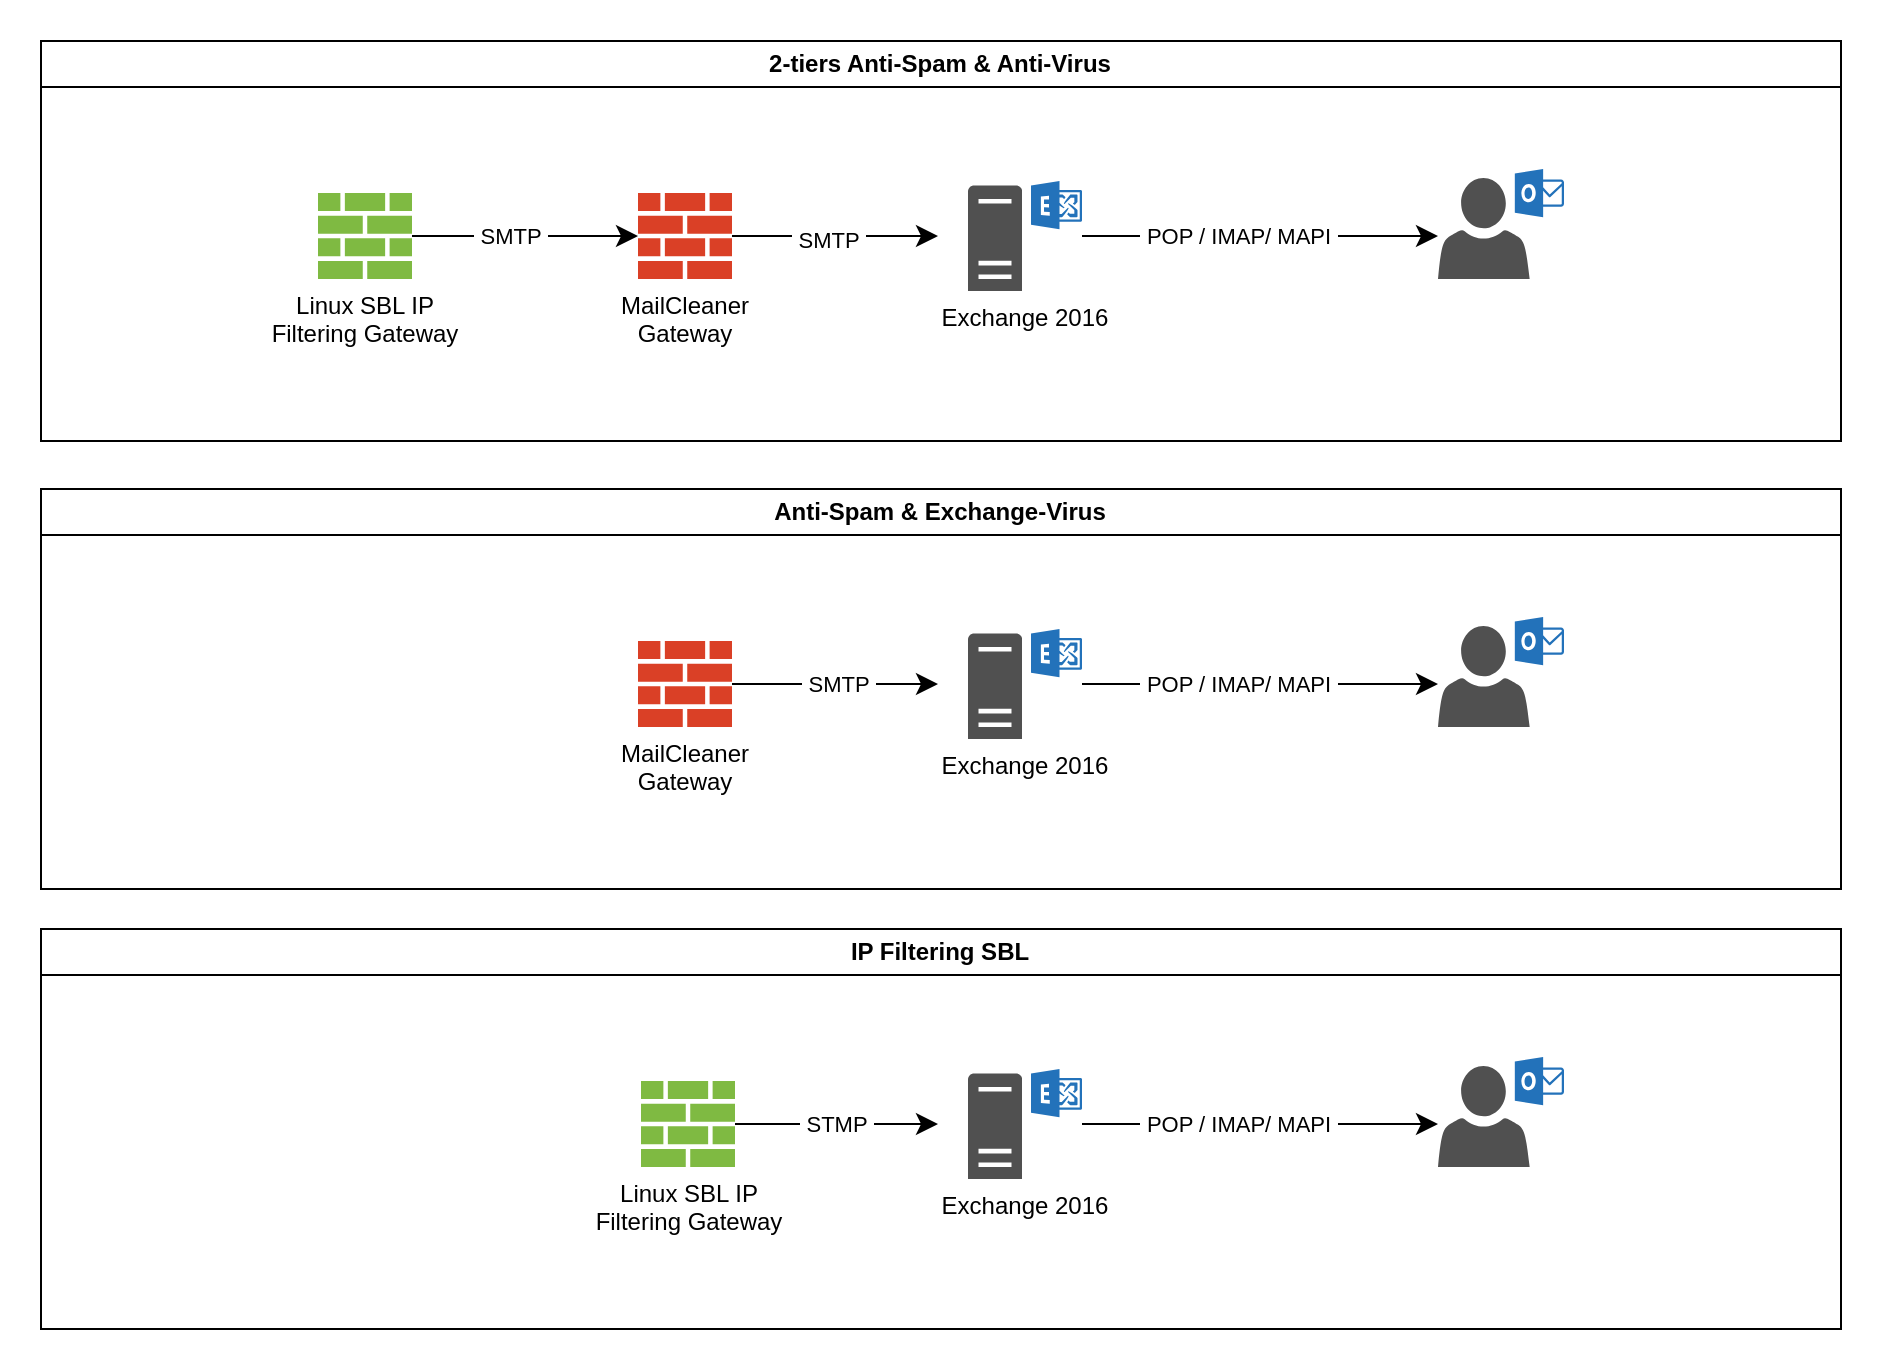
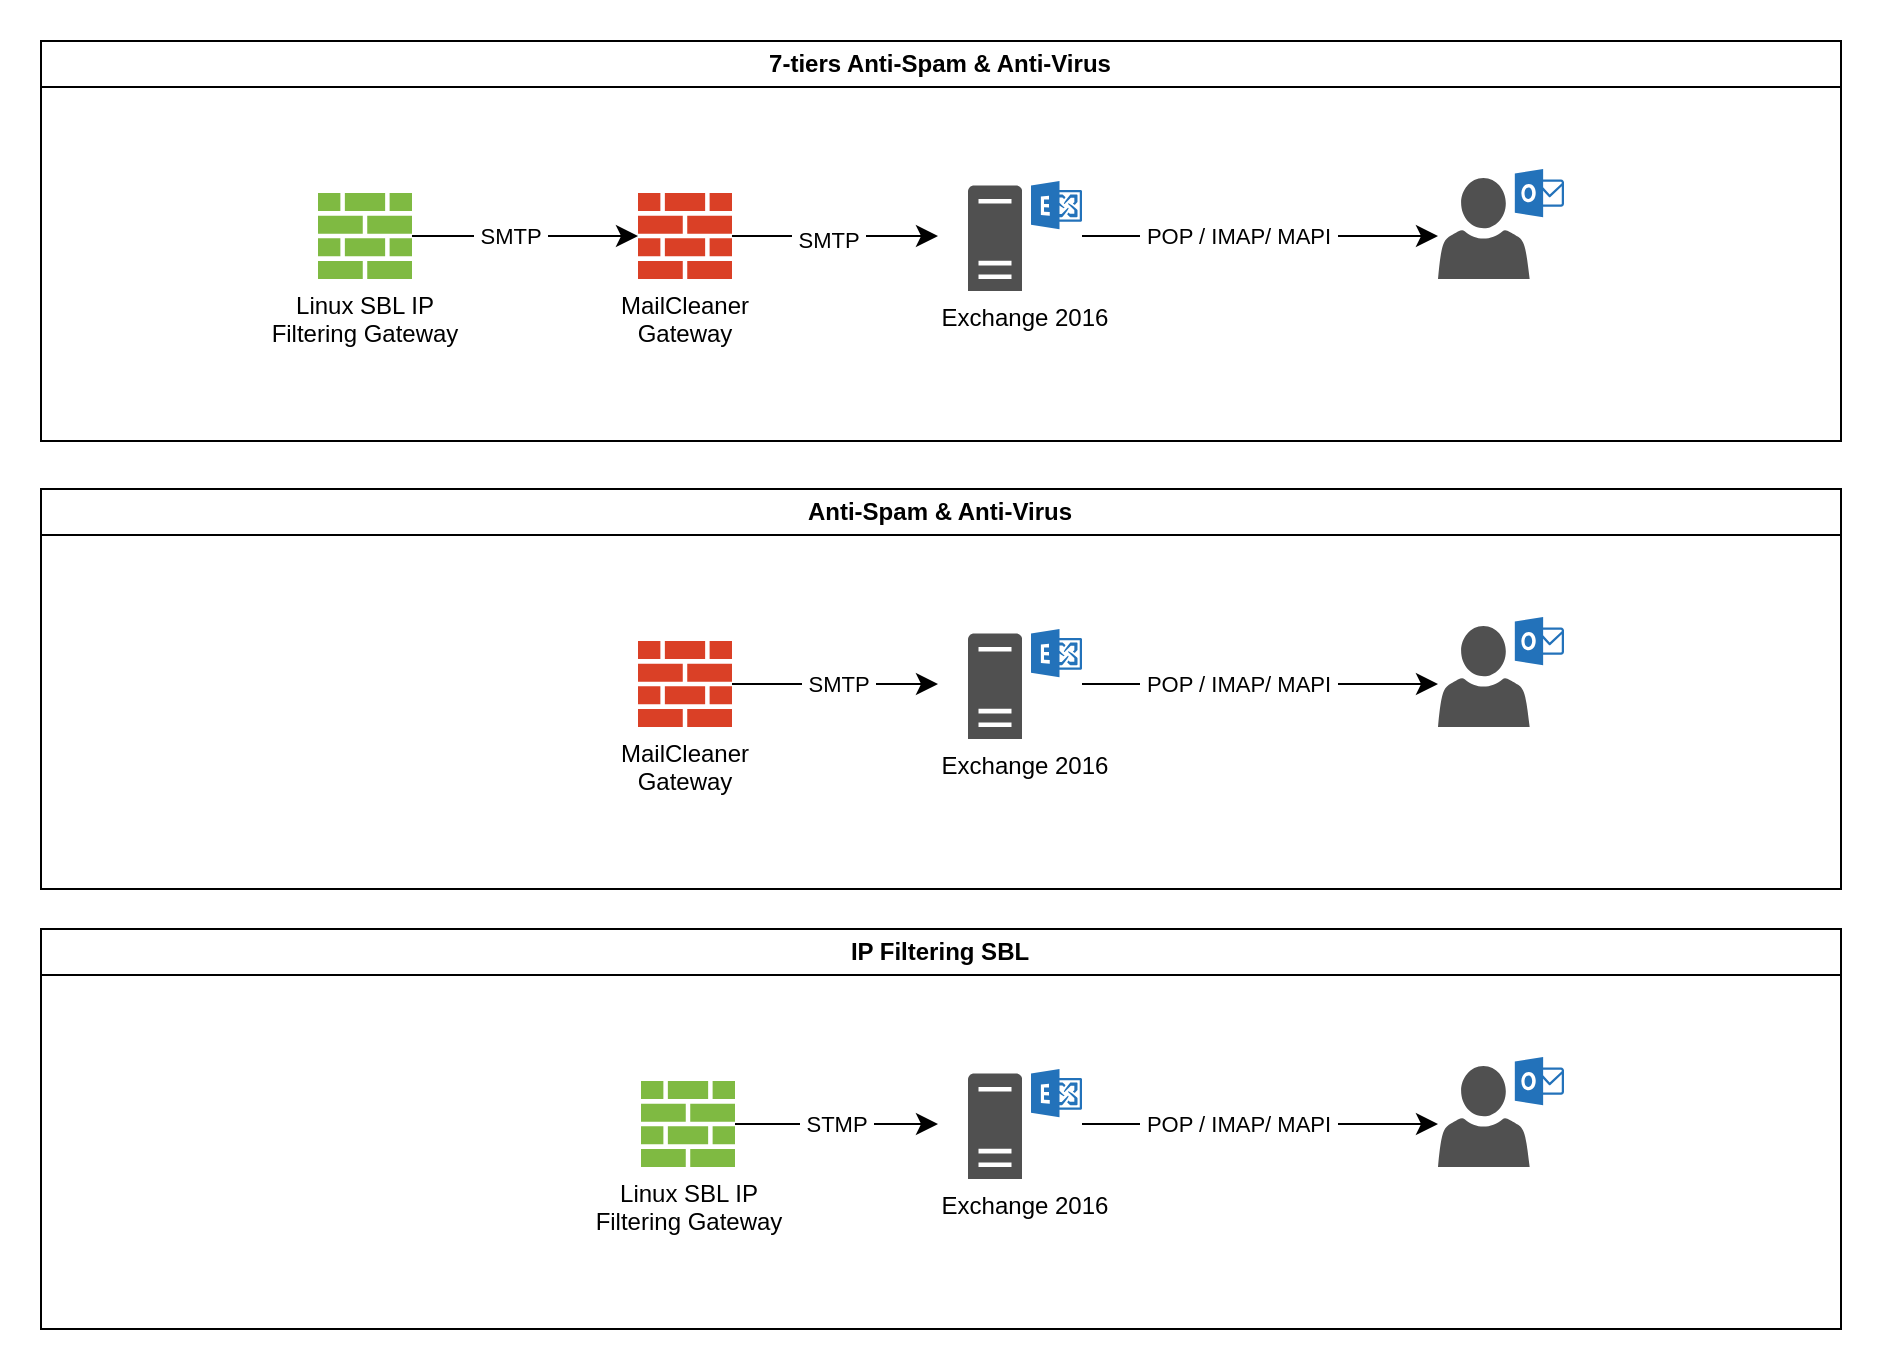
  <mxCell id="0" />
  <mxCell id="1" parent="0" />
- <mxCell id="2" value="2-tiers Anti-Spam &amp;amp; Anti-Virus" style="swimlane;whiteSpace=wrap;html=1;startSize=23;" vertex="1" parent="1"><mxGeometry x="20" y="20" width="900" height="200" as="geometry" /></mxCell>
+ <mxCell id="2" value="7-tiers Anti-Spam &amp;amp; Anti-Virus" style="swimlane;whiteSpace=wrap;html=1;startSize=23;" vertex="1" parent="1"><mxGeometry x="20" y="20" width="900" height="200" as="geometry" /></mxCell>
  <mxCell id="3" value="&lt;div&gt;&lt;span style=&quot;background-color: initial;&quot;&gt;Exchange 2016&lt;/span&gt;&lt;/div&gt;" style="sketch=0;pointerEvents=1;shadow=0;dashed=0;html=1;strokeColor=none;fillColor=#505050;labelPosition=center;verticalLabelPosition=bottom;verticalAlign=top;outlineConnect=0;align=center;shape=mxgraph.office.servers.exchange_server;" vertex="1" parent="2"><mxGeometry x="463.5" y="70" width="57" height="55" as="geometry" /></mxCell>
  <mxCell id="4" value="" style="sketch=0;pointerEvents=1;shadow=0;dashed=0;html=1;strokeColor=none;fillColor=#505050;labelPosition=center;verticalLabelPosition=bottom;verticalAlign=top;outlineConnect=0;align=center;shape=mxgraph.office.users.outlook_user;" vertex="1" parent="2"><mxGeometry x="698.5" y="64" width="63" height="55" as="geometry" /></mxCell>
  <mxCell id="5" value="MailCleaner&lt;br&gt;Gateway" style="sketch=0;pointerEvents=1;shadow=0;dashed=0;html=1;strokeColor=none;labelPosition=center;verticalLabelPosition=bottom;verticalAlign=top;outlineConnect=0;align=center;shape=mxgraph.office.concepts.firewall;fillColor=#DA4026;" vertex="1" parent="2"><mxGeometry x="298.5" y="76" width="47" height="43" as="geometry" /></mxCell>
  <mxCell id="6" value="Linux SBL IP&lt;br&gt;Filtering Gateway" style="sketch=0;pointerEvents=1;shadow=0;dashed=0;html=1;strokeColor=none;labelPosition=center;verticalLabelPosition=bottom;verticalAlign=top;outlineConnect=0;align=center;shape=mxgraph.office.concepts.firewall;fillColor=#7FBA42;" vertex="1" parent="2"><mxGeometry x="138.5" y="76" width="47" height="43" as="geometry" /></mxCell>
  <mxCell id="7" value="" style="edgeStyle=segmentEdgeStyle;endArrow=classic;html=1;curved=0;rounded=0;endSize=8;startSize=8;" edge="1" parent="2" source="6" target="5"><mxGeometry width="50" height="50" relative="1" as="geometry"><mxPoint x="278.5" as="sourcePoint" /><mxPoint x="328.5" y="-50" as="targetPoint" /></mxGeometry></mxCell>
  <mxCell id="8" value="&amp;nbsp;SMTP&amp;nbsp;" style="edgeLabel;html=1;align=center;verticalAlign=middle;resizable=0;points=[];" vertex="1" connectable="0" parent="7"><mxGeometry x="-0.142" y="1" relative="1" as="geometry"><mxPoint x="1" y="1" as="offset" /></mxGeometry></mxCell>
  <mxCell id="9" value="" style="edgeStyle=segmentEdgeStyle;endArrow=classic;html=1;curved=0;rounded=0;endSize=8;startSize=8;" edge="1" parent="2" source="5"><mxGeometry width="50" height="50" relative="1" as="geometry"><mxPoint x="368.5" y="-40" as="sourcePoint" /><mxPoint x="448.5" y="98" as="targetPoint" /></mxGeometry></mxCell>
  <mxCell id="10" value="&amp;nbsp;SMTP&amp;nbsp;" style="edgeLabel;html=1;align=center;verticalAlign=middle;resizable=0;points=[];" vertex="1" connectable="0" parent="9"><mxGeometry x="-0.082" y="-1" relative="1" as="geometry"><mxPoint y="1" as="offset" /></mxGeometry></mxCell>
  <mxCell id="11" value="" style="edgeStyle=segmentEdgeStyle;endArrow=classic;html=1;curved=0;rounded=0;endSize=8;startSize=8;" edge="1" parent="2" source="3" target="4"><mxGeometry width="50" height="50" relative="1" as="geometry"><mxPoint x="608.5" y="110" as="sourcePoint" /><mxPoint x="658.5" y="60" as="targetPoint" /></mxGeometry></mxCell>
  <mxCell id="12" value="&amp;nbsp;POP / IMAP/ MAPI&amp;nbsp;" style="edgeLabel;html=1;align=center;verticalAlign=middle;resizable=0;points=[];" vertex="1" connectable="0" parent="11"><mxGeometry x="-0.372" y="-1" relative="1" as="geometry"><mxPoint x="22" y="-1" as="offset" /></mxGeometry></mxCell>
- <mxCell id="13" value="Anti-Spam &amp;amp; Exchange-Virus" style="swimlane;whiteSpace=wrap;html=1;" vertex="1" parent="1"><mxGeometry x="20" y="244" width="900" height="200" as="geometry" /></mxCell>
+ <mxCell id="13" value="Anti-Spam &amp;amp; Anti-Virus" style="swimlane;whiteSpace=wrap;html=1;" vertex="1" parent="1"><mxGeometry x="20" y="244" width="900" height="200" as="geometry" /></mxCell>
  <mxCell id="14" value="&lt;div&gt;&lt;span style=&quot;background-color: initial;&quot;&gt;Exchange 2016&lt;/span&gt;&lt;/div&gt;" style="sketch=0;pointerEvents=1;shadow=0;dashed=0;html=1;strokeColor=none;fillColor=#505050;labelPosition=center;verticalLabelPosition=bottom;verticalAlign=top;outlineConnect=0;align=center;shape=mxgraph.office.servers.exchange_server;" vertex="1" parent="13"><mxGeometry x="463.5" y="70" width="57" height="55" as="geometry" /></mxCell>
  <mxCell id="15" value="" style="sketch=0;pointerEvents=1;shadow=0;dashed=0;html=1;strokeColor=none;fillColor=#505050;labelPosition=center;verticalLabelPosition=bottom;verticalAlign=top;outlineConnect=0;align=center;shape=mxgraph.office.users.outlook_user;" vertex="1" parent="13"><mxGeometry x="698.5" y="64" width="63" height="55" as="geometry" /></mxCell>
  <mxCell id="16" value="MailCleaner&lt;br&gt;Gateway" style="sketch=0;pointerEvents=1;shadow=0;dashed=0;html=1;strokeColor=none;labelPosition=center;verticalLabelPosition=bottom;verticalAlign=top;outlineConnect=0;align=center;shape=mxgraph.office.concepts.firewall;fillColor=#DA4026;" vertex="1" parent="13"><mxGeometry x="298.5" y="76" width="47" height="43" as="geometry" /></mxCell>
  <mxCell id="17" value="" style="edgeStyle=segmentEdgeStyle;endArrow=classic;html=1;curved=0;rounded=0;endSize=8;startSize=8;" edge="1" parent="13" source="16"><mxGeometry width="50" height="50" relative="1" as="geometry"><mxPoint x="368.5" y="-40" as="sourcePoint" /><mxPoint x="448.5" y="98" as="targetPoint" /></mxGeometry></mxCell>
  <mxCell id="18" value="&amp;nbsp;SMTP&amp;nbsp;" style="edgeLabel;html=1;align=center;verticalAlign=middle;resizable=0;points=[];" vertex="1" connectable="0" parent="17"><mxGeometry x="0.015" y="1" relative="1" as="geometry"><mxPoint y="1" as="offset" /></mxGeometry></mxCell>
  <mxCell id="19" value="" style="edgeStyle=segmentEdgeStyle;endArrow=classic;html=1;curved=0;rounded=0;endSize=8;startSize=8;" edge="1" parent="13" source="14" target="15"><mxGeometry width="50" height="50" relative="1" as="geometry"><mxPoint x="608.5" y="110" as="sourcePoint" /><mxPoint x="658.5" y="60" as="targetPoint" /></mxGeometry></mxCell>
  <mxCell id="20" value="&amp;nbsp;POP / IMAP/ MAPI&amp;nbsp;" style="edgeLabel;html=1;align=center;verticalAlign=middle;resizable=0;points=[];" vertex="1" connectable="0" parent="19"><mxGeometry x="-0.372" y="-1" relative="1" as="geometry"><mxPoint x="22" y="-1" as="offset" /></mxGeometry></mxCell>
  <mxCell id="21" value="IP Filtering SBL" style="swimlane;whiteSpace=wrap;html=1;startSize=23;" vertex="1" parent="1"><mxGeometry x="20" y="464" width="900" height="200" as="geometry" /></mxCell>
  <mxCell id="22" value="&lt;div&gt;&lt;span style=&quot;background-color: initial;&quot;&gt;Exchange 2016&lt;/span&gt;&lt;/div&gt;" style="sketch=0;pointerEvents=1;shadow=0;dashed=0;html=1;strokeColor=none;fillColor=#505050;labelPosition=center;verticalLabelPosition=bottom;verticalAlign=top;outlineConnect=0;align=center;shape=mxgraph.office.servers.exchange_server;" vertex="1" parent="21"><mxGeometry x="463.5" y="70" width="57" height="55" as="geometry" /></mxCell>
  <mxCell id="23" value="" style="sketch=0;pointerEvents=1;shadow=0;dashed=0;html=1;strokeColor=none;fillColor=#505050;labelPosition=center;verticalLabelPosition=bottom;verticalAlign=top;outlineConnect=0;align=center;shape=mxgraph.office.users.outlook_user;" vertex="1" parent="21"><mxGeometry x="698.5" y="64" width="63" height="55" as="geometry" /></mxCell>
  <mxCell id="24" value="" style="edgeStyle=segmentEdgeStyle;endArrow=classic;html=1;curved=0;rounded=0;endSize=8;startSize=8;" edge="1" parent="21" source="28"><mxGeometry width="50" height="50" relative="1" as="geometry"><mxPoint x="368.5" y="-40" as="sourcePoint" /><mxPoint x="448.5" y="98" as="targetPoint" /></mxGeometry></mxCell>
  <mxCell id="25" value="&amp;nbsp;STMP&amp;nbsp;" style="edgeLabel;html=1;align=center;verticalAlign=middle;resizable=0;points=[];" vertex="1" connectable="0" parent="24"><mxGeometry x="-0.02" y="1" relative="1" as="geometry"><mxPoint y="1" as="offset" /></mxGeometry></mxCell>
  <mxCell id="26" value="" style="edgeStyle=segmentEdgeStyle;endArrow=classic;html=1;curved=0;rounded=0;endSize=8;startSize=8;" edge="1" parent="21" source="22" target="23"><mxGeometry width="50" height="50" relative="1" as="geometry"><mxPoint x="608.5" y="110" as="sourcePoint" /><mxPoint x="658.5" y="60" as="targetPoint" /></mxGeometry></mxCell>
  <mxCell id="27" value="&amp;nbsp;POP / IMAP/ MAPI&amp;nbsp;" style="edgeLabel;html=1;align=center;verticalAlign=middle;resizable=0;points=[];" vertex="1" connectable="0" parent="26"><mxGeometry x="-0.372" y="-1" relative="1" as="geometry"><mxPoint x="22" y="-1" as="offset" /></mxGeometry></mxCell>
  <mxCell id="28" value="Linux SBL IP&lt;br&gt;Filtering Gateway" style="sketch=0;pointerEvents=1;shadow=0;dashed=0;html=1;strokeColor=none;labelPosition=center;verticalLabelPosition=bottom;verticalAlign=top;outlineConnect=0;align=center;shape=mxgraph.office.concepts.firewall;fillColor=#7FBA42;" vertex="1" parent="21"><mxGeometry x="300" y="76" width="47" height="43" as="geometry" /></mxCell>
